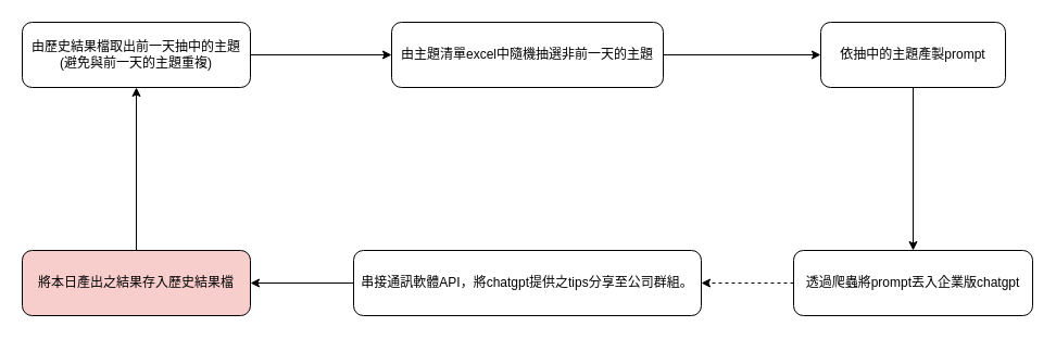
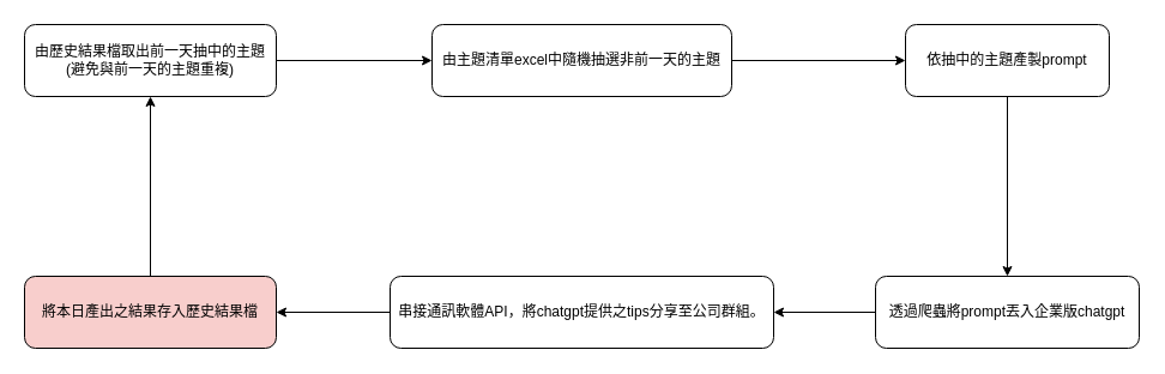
  <mxCell id="0" />
  <mxCell id="1" parent="0" />
  <mxCell id="2" style="edgeStyle=orthogonalEdgeStyle;rounded=0;orthogonalLoop=1;jettySize=auto;html=1;" edge="1" parent="1" source="3" target="5"><mxGeometry relative="1" as="geometry" /></mxCell>
  <mxCell id="3" value="由歷史結果檔取出前一天抽中的主題&lt;br&gt;(避免與前一天的主題重複)" style="rounded=1;whiteSpace=wrap;html=1;" vertex="1" parent="1"><mxGeometry x="20" y="20" width="210" height="60" as="geometry" /></mxCell>
  <mxCell id="4" style="edgeStyle=orthogonalEdgeStyle;rounded=0;orthogonalLoop=1;jettySize=auto;html=1;" edge="1" parent="1" source="5" target="7"><mxGeometry relative="1" as="geometry" /></mxCell>
  <mxCell id="5" value="由主題清單excel中隨機抽選非前一天的主題" style="rounded=1;whiteSpace=wrap;html=1;" vertex="1" parent="1"><mxGeometry x="360" y="20" width="250" height="60" as="geometry" /></mxCell>
  <mxCell id="6" style="edgeStyle=orthogonalEdgeStyle;rounded=0;orthogonalLoop=1;jettySize=auto;html=1;" edge="1" parent="1" source="7" target="9"><mxGeometry relative="1" as="geometry" /></mxCell>
  <mxCell id="7" value="依抽中的主題產製prompt" style="rounded=1;whiteSpace=wrap;html=1;" vertex="1" parent="1"><mxGeometry x="755" y="20" width="170" height="60" as="geometry" /></mxCell>
- <mxCell id="8" style="edgeStyle=orthogonalEdgeStyle;rounded=0;orthogonalLoop=1;jettySize=auto;html=1;dashed=1;" edge="1" parent="1" source="9" target="11"><mxGeometry relative="1" as="geometry" /></mxCell>
+ <mxCell id="8" style="edgeStyle=orthogonalEdgeStyle;rounded=0;orthogonalLoop=1;jettySize=auto;html=1;" edge="1" parent="1" source="9" target="11"><mxGeometry relative="1" as="geometry" /></mxCell>
  <mxCell id="9" value="透過爬蟲將prompt丟入企業版chatgpt" style="rounded=1;whiteSpace=wrap;html=1;" vertex="1" parent="1"><mxGeometry x="730" y="230" width="220" height="60" as="geometry" /></mxCell>
  <mxCell id="10" style="edgeStyle=orthogonalEdgeStyle;rounded=0;orthogonalLoop=1;jettySize=auto;html=1;entryX=1;entryY=0.5;entryDx=0;entryDy=0;" edge="1" parent="1" source="11" target="13"><mxGeometry relative="1" as="geometry" /></mxCell>
  <mxCell id="11" value="串接通訊軟體API，將chatgpt提供之tips分享至公司群組。" style="rounded=1;whiteSpace=wrap;html=1;" vertex="1" parent="1"><mxGeometry x="325" y="230" width="320" height="60" as="geometry" /></mxCell>
  <mxCell id="12" style="edgeStyle=orthogonalEdgeStyle;rounded=0;orthogonalLoop=1;jettySize=auto;html=1;" edge="1" parent="1" source="13" target="3"><mxGeometry relative="1" as="geometry" /></mxCell>
  <mxCell id="13" value="將本日產出之結果存入歷史結果檔" style="rounded=1;whiteSpace=wrap;html=1;fillColor=#f8cecc;" vertex="1" parent="1"><mxGeometry x="20" y="230" width="210" height="60" as="geometry" /></mxCell>
